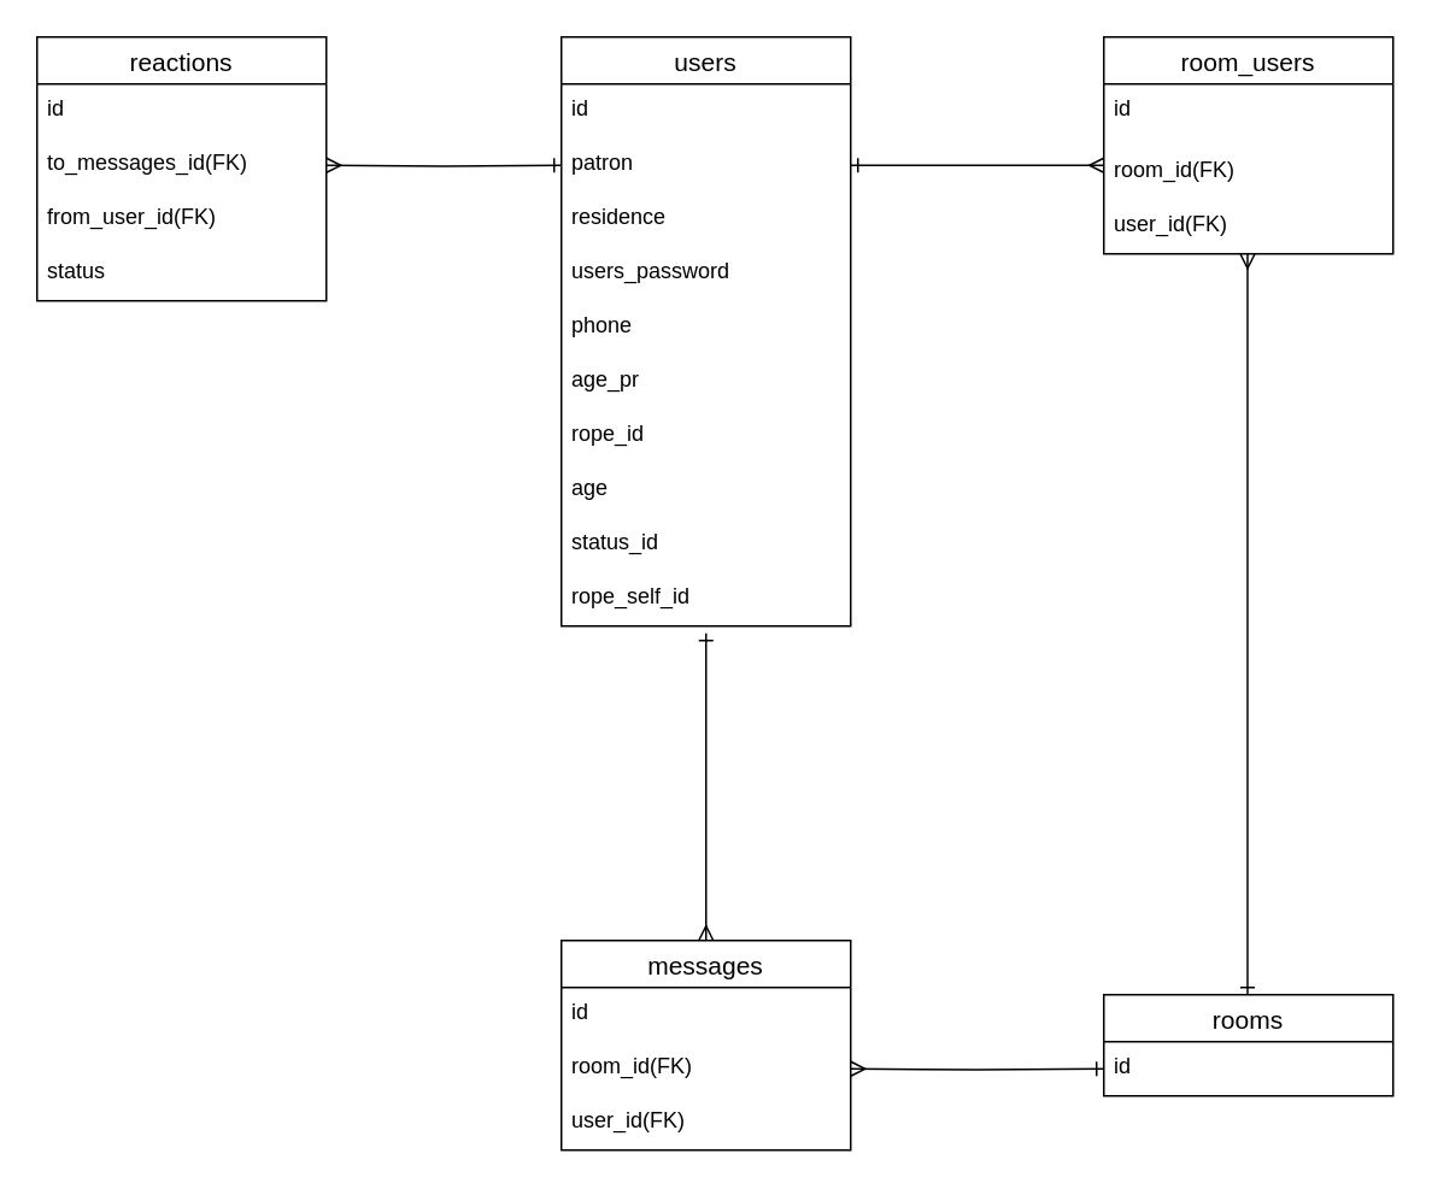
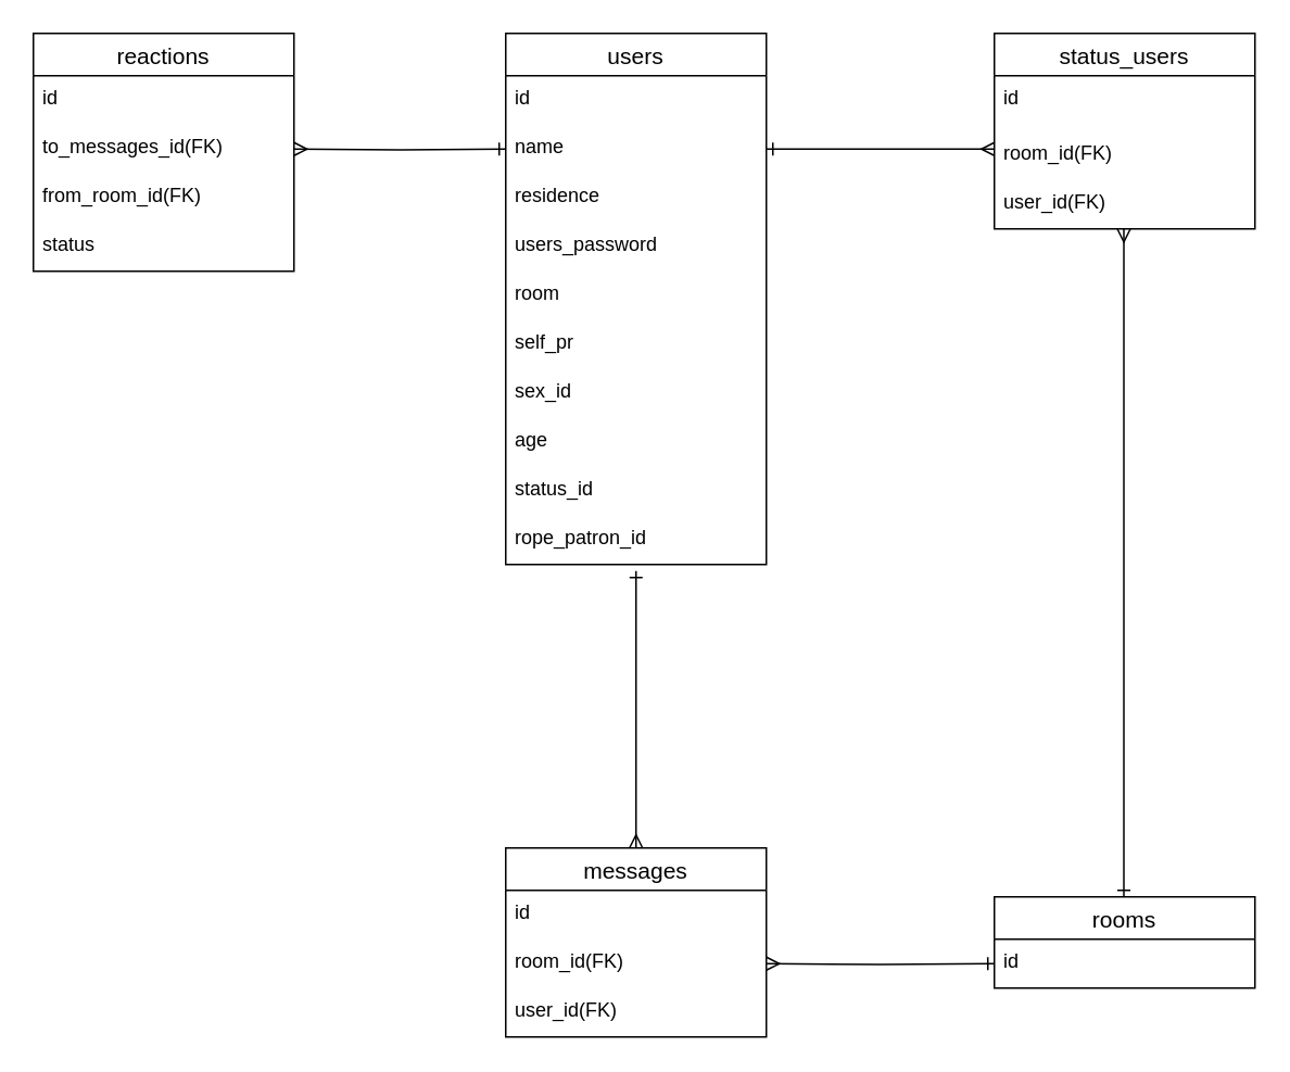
  <mxCell id="0" />
  <mxCell id="1" parent="0" />
  <mxCell id="2" value="users" style="swimlane;fontStyle=0;childLayout=stackLayout;horizontal=1;startSize=26;horizontalStack=0;resizeParent=1;resizeParentMax=0;resizeLast=0;collapsible=1;marginBottom=0;align=center;fontSize=14;" parent="1" vertex="1"><mxGeometry x="310" y="20" width="160" height="326" as="geometry" /></mxCell>
  <mxCell id="3" value="id" style="text;strokeColor=none;fillColor=none;spacingLeft=4;spacingRight=4;overflow=hidden;rotatable=0;points=[[0,0.5],[1,0.5]];portConstraint=eastwest;fontSize=12;" vertex="1" parent="2"><mxGeometry y="26" width="160" height="30" as="geometry" /></mxCell>
- <mxCell id="4" value="patron" style="text;strokeColor=none;fillColor=none;spacingLeft=4;spacingRight=4;overflow=hidden;rotatable=0;points=[[0,0.5],[1,0.5]];portConstraint=eastwest;fontSize=12;" parent="2" vertex="1"><mxGeometry y="56" width="160" height="30" as="geometry" /></mxCell>
+ <mxCell id="4" value="name" style="text;strokeColor=none;fillColor=none;spacingLeft=4;spacingRight=4;overflow=hidden;rotatable=0;points=[[0,0.5],[1,0.5]];portConstraint=eastwest;fontSize=12;" parent="2" vertex="1"><mxGeometry y="56" width="160" height="30" as="geometry" /></mxCell>
  <mxCell id="5" value="residence" style="text;strokeColor=none;fillColor=none;spacingLeft=4;spacingRight=4;overflow=hidden;rotatable=0;points=[[0,0.5],[1,0.5]];portConstraint=eastwest;fontSize=12;" parent="2" vertex="1"><mxGeometry y="86" width="160" height="30" as="geometry" /></mxCell>
  <mxCell id="6" value="users_password" style="text;strokeColor=none;fillColor=none;spacingLeft=4;spacingRight=4;overflow=hidden;rotatable=0;points=[[0,0.5],[1,0.5]];portConstraint=eastwest;fontSize=12;" parent="2" vertex="1"><mxGeometry y="116" width="160" height="30" as="geometry" /></mxCell>
- <mxCell id="7" value="phone" style="text;strokeColor=none;fillColor=none;spacingLeft=4;spacingRight=4;overflow=hidden;rotatable=0;points=[[0,0.5],[1,0.5]];portConstraint=eastwest;fontSize=12;" parent="2" vertex="1"><mxGeometry y="146" width="160" height="30" as="geometry" /></mxCell>
- <mxCell id="8" value="age_pr" style="text;strokeColor=none;fillColor=none;spacingLeft=4;spacingRight=4;overflow=hidden;rotatable=0;points=[[0,0.5],[1,0.5]];portConstraint=eastwest;fontSize=12;" parent="2" vertex="1"><mxGeometry y="176" width="160" height="30" as="geometry" /></mxCell>
- <mxCell id="9" value="rope_id" style="text;strokeColor=none;fillColor=none;spacingLeft=4;spacingRight=4;overflow=hidden;rotatable=0;points=[[0,0.5],[1,0.5]];portConstraint=eastwest;fontSize=12;" parent="2" vertex="1"><mxGeometry y="206" width="160" height="30" as="geometry" /></mxCell>
+ <mxCell id="7" value="room" style="text;strokeColor=none;fillColor=none;spacingLeft=4;spacingRight=4;overflow=hidden;rotatable=0;points=[[0,0.5],[1,0.5]];portConstraint=eastwest;fontSize=12;" parent="2" vertex="1"><mxGeometry y="146" width="160" height="30" as="geometry" /></mxCell>
+ <mxCell id="8" value="self_pr" style="text;strokeColor=none;fillColor=none;spacingLeft=4;spacingRight=4;overflow=hidden;rotatable=0;points=[[0,0.5],[1,0.5]];portConstraint=eastwest;fontSize=12;" parent="2" vertex="1"><mxGeometry y="176" width="160" height="30" as="geometry" /></mxCell>
+ <mxCell id="9" value="sex_id" style="text;strokeColor=none;fillColor=none;spacingLeft=4;spacingRight=4;overflow=hidden;rotatable=0;points=[[0,0.5],[1,0.5]];portConstraint=eastwest;fontSize=12;" parent="2" vertex="1"><mxGeometry y="206" width="160" height="30" as="geometry" /></mxCell>
  <mxCell id="10" value="age" style="text;strokeColor=none;fillColor=none;spacingLeft=4;spacingRight=4;overflow=hidden;rotatable=0;points=[[0,0.5],[1,0.5]];portConstraint=eastwest;fontSize=12;" parent="2" vertex="1"><mxGeometry y="236" width="160" height="30" as="geometry" /></mxCell>
  <mxCell id="11" value="status_id" style="text;strokeColor=none;fillColor=none;spacingLeft=4;spacingRight=4;overflow=hidden;rotatable=0;points=[[0,0.5],[1,0.5]];portConstraint=eastwest;fontSize=12;" parent="2" vertex="1"><mxGeometry y="266" width="160" height="30" as="geometry" /></mxCell>
- <mxCell id="12" value="rope_self_id" style="text;strokeColor=none;fillColor=none;spacingLeft=4;spacingRight=4;overflow=hidden;rotatable=0;points=[[0,0.5],[1,0.5]];portConstraint=eastwest;fontSize=12;" parent="2" vertex="1"><mxGeometry y="296" width="160" height="30" as="geometry" /></mxCell>
+ <mxCell id="12" value="rope_patron_id" style="text;strokeColor=none;fillColor=none;spacingLeft=4;spacingRight=4;overflow=hidden;rotatable=0;points=[[0,0.5],[1,0.5]];portConstraint=eastwest;fontSize=12;" parent="2" vertex="1"><mxGeometry y="296" width="160" height="30" as="geometry" /></mxCell>
  <mxCell id="13" value="reactions" style="swimlane;fontStyle=0;childLayout=stackLayout;horizontal=1;startSize=26;horizontalStack=0;resizeParent=1;resizeParentMax=0;resizeLast=0;collapsible=1;marginBottom=0;align=center;fontSize=14;" parent="1" vertex="1"><mxGeometry x="20" y="20" width="160" height="146" as="geometry" /></mxCell>
  <mxCell id="14" value="id " style="text;strokeColor=none;fillColor=none;spacingLeft=4;spacingRight=4;overflow=hidden;rotatable=0;points=[[0,0.5],[1,0.5]];portConstraint=eastwest;fontSize=12;" parent="13" vertex="1"><mxGeometry y="26" width="160" height="30" as="geometry" /></mxCell>
  <mxCell id="15" value="to_messages_id(FK)" style="text;strokeColor=none;fillColor=none;spacingLeft=4;spacingRight=4;overflow=hidden;rotatable=0;points=[[0,0.5],[1,0.5]];portConstraint=eastwest;fontSize=12;" vertex="1" parent="13"><mxGeometry y="56" width="160" height="30" as="geometry" /></mxCell>
- <mxCell id="16" value="from_user_id(FK)" style="text;strokeColor=none;fillColor=none;spacingLeft=4;spacingRight=4;overflow=hidden;rotatable=0;points=[[0,0.5],[1,0.5]];portConstraint=eastwest;fontSize=12;" vertex="1" parent="13"><mxGeometry y="86" width="160" height="30" as="geometry" /></mxCell>
+ <mxCell id="16" value="from_room_id(FK)" style="text;strokeColor=none;fillColor=none;spacingLeft=4;spacingRight=4;overflow=hidden;rotatable=0;points=[[0,0.5],[1,0.5]];portConstraint=eastwest;fontSize=12;" vertex="1" parent="13"><mxGeometry y="86" width="160" height="30" as="geometry" /></mxCell>
  <mxCell id="17" value="status" style="text;strokeColor=none;fillColor=none;spacingLeft=4;spacingRight=4;overflow=hidden;rotatable=0;points=[[0,0.5],[1,0.5]];portConstraint=eastwest;fontSize=12;" vertex="1" parent="13"><mxGeometry y="116" width="160" height="30" as="geometry" /></mxCell>
  <mxCell id="18" style="edgeStyle=orthogonalEdgeStyle;rounded=0;orthogonalLoop=1;jettySize=auto;html=1;exitX=0.5;exitY=0;exitDx=0;exitDy=0;startArrow=ERmany;startFill=0;endArrow=ERone;endFill=0;" parent="1" source="19" edge="1"><mxGeometry relative="1" as="geometry"><mxPoint x="390" y="350" as="targetPoint" /></mxGeometry></mxCell>
  <mxCell id="19" value="messages" style="swimlane;fontStyle=0;childLayout=stackLayout;horizontal=1;startSize=26;horizontalStack=0;resizeParent=1;resizeParentMax=0;resizeLast=0;collapsible=1;marginBottom=0;align=center;fontSize=14;" parent="1" vertex="1"><mxGeometry x="310" y="520" width="160" height="116" as="geometry" /></mxCell>
  <mxCell id="20" value="id" style="text;strokeColor=none;fillColor=none;spacingLeft=4;spacingRight=4;overflow=hidden;rotatable=0;points=[[0,0.5],[1,0.5]];portConstraint=eastwest;fontSize=12;" parent="19" vertex="1"><mxGeometry y="26" width="160" height="30" as="geometry" /></mxCell>
  <mxCell id="21" value="room_id(FK)" style="text;strokeColor=none;fillColor=none;spacingLeft=4;spacingRight=4;overflow=hidden;rotatable=0;points=[[0,0.5],[1,0.5]];portConstraint=eastwest;fontSize=12;" parent="19" vertex="1"><mxGeometry y="56" width="160" height="30" as="geometry" /></mxCell>
  <mxCell id="22" value="user_id(FK)" style="text;strokeColor=none;fillColor=none;spacingLeft=4;spacingRight=4;overflow=hidden;rotatable=0;points=[[0,0.5],[1,0.5]];portConstraint=eastwest;fontSize=12;" vertex="1" parent="19"><mxGeometry y="86" width="160" height="30" as="geometry" /></mxCell>
  <mxCell id="23" style="edgeStyle=orthogonalEdgeStyle;rounded=0;orthogonalLoop=1;jettySize=auto;html=1;entryX=0;entryY=0.5;entryDx=0;entryDy=0;startArrow=ERmany;startFill=0;endArrow=ERone;endFill=0;" parent="1" target="4" edge="1"><mxGeometry relative="1" as="geometry"><mxPoint x="180" y="91" as="sourcePoint" /></mxGeometry></mxCell>
- <mxCell id="24" value="room_users" style="swimlane;fontStyle=0;childLayout=stackLayout;horizontal=1;startSize=26;horizontalStack=0;resizeParent=1;resizeParentMax=0;resizeLast=0;collapsible=1;marginBottom=0;align=center;fontSize=14;" parent="1" vertex="1"><mxGeometry x="610" y="20" width="160" height="120" as="geometry" /></mxCell>
+ <mxCell id="24" value="status_users" style="swimlane;fontStyle=0;childLayout=stackLayout;horizontal=1;startSize=26;horizontalStack=0;resizeParent=1;resizeParentMax=0;resizeLast=0;collapsible=1;marginBottom=0;align=center;fontSize=14;" parent="1" vertex="1"><mxGeometry x="610" y="20" width="160" height="120" as="geometry" /></mxCell>
  <mxCell id="25" value="id" style="text;strokeColor=none;fillColor=none;spacingLeft=4;spacingRight=4;overflow=hidden;rotatable=0;points=[[0,0.5],[1,0.5]];portConstraint=eastwest;fontSize=12;" parent="24" vertex="1"><mxGeometry y="26" width="160" height="34" as="geometry" /></mxCell>
  <mxCell id="26" value="room_id(FK)" style="text;strokeColor=none;fillColor=none;spacingLeft=4;spacingRight=4;overflow=hidden;rotatable=0;points=[[0,0.5],[1,0.5]];portConstraint=eastwest;fontSize=12;" parent="24" vertex="1"><mxGeometry y="60" width="160" height="30" as="geometry" /></mxCell>
  <mxCell id="27" value="user_id(FK)" style="text;strokeColor=none;fillColor=none;spacingLeft=4;spacingRight=4;overflow=hidden;rotatable=0;points=[[0,0.5],[1,0.5]];portConstraint=eastwest;fontSize=12;" vertex="1" parent="24"><mxGeometry y="90" width="160" height="30" as="geometry" /></mxCell>
  <mxCell id="28" style="edgeStyle=orthogonalEdgeStyle;rounded=0;orthogonalLoop=1;jettySize=auto;html=1;entryX=1;entryY=0.5;entryDx=0;entryDy=0;endArrow=ERmany;endFill=0;startArrow=ERone;startFill=0;exitX=0;exitY=0.5;exitDx=0;exitDy=0;" parent="1" target="21" edge="1"><mxGeometry relative="1" as="geometry"><mxPoint x="610" y="591" as="sourcePoint" /></mxGeometry></mxCell>
  <mxCell id="29" style="edgeStyle=orthogonalEdgeStyle;rounded=0;orthogonalLoop=1;jettySize=auto;html=1;exitX=0.5;exitY=0;exitDx=0;exitDy=0;endArrow=ERmany;endFill=0;startArrow=ERone;startFill=0;" parent="1" edge="1"><mxGeometry relative="1" as="geometry"><mxPoint x="689.5" y="140" as="targetPoint" /><mxPoint x="689.5" y="550" as="sourcePoint" /></mxGeometry></mxCell>
  <mxCell id="30" value="rooms" style="swimlane;fontStyle=0;childLayout=stackLayout;horizontal=1;startSize=26;horizontalStack=0;resizeParent=1;resizeParentMax=0;resizeLast=0;collapsible=1;marginBottom=0;align=center;fontSize=14;" vertex="1" parent="1"><mxGeometry x="610" y="550" width="160" height="56" as="geometry" /></mxCell>
  <mxCell id="31" value="id" style="text;strokeColor=none;fillColor=none;spacingLeft=4;spacingRight=4;overflow=hidden;rotatable=0;points=[[0,0.5],[1,0.5]];portConstraint=eastwest;fontSize=12;" vertex="1" parent="30"><mxGeometry y="26" width="160" height="30" as="geometry" /></mxCell>
  <mxCell id="32" style="edgeStyle=none;html=1;exitX=1;exitY=0.5;exitDx=0;exitDy=0;endArrow=ERmany;endFill=0;startArrow=ERone;startFill=0;" edge="1" parent="1" source="4"><mxGeometry relative="1" as="geometry"><mxPoint x="610" y="91" as="targetPoint" /></mxGeometry></mxCell>
